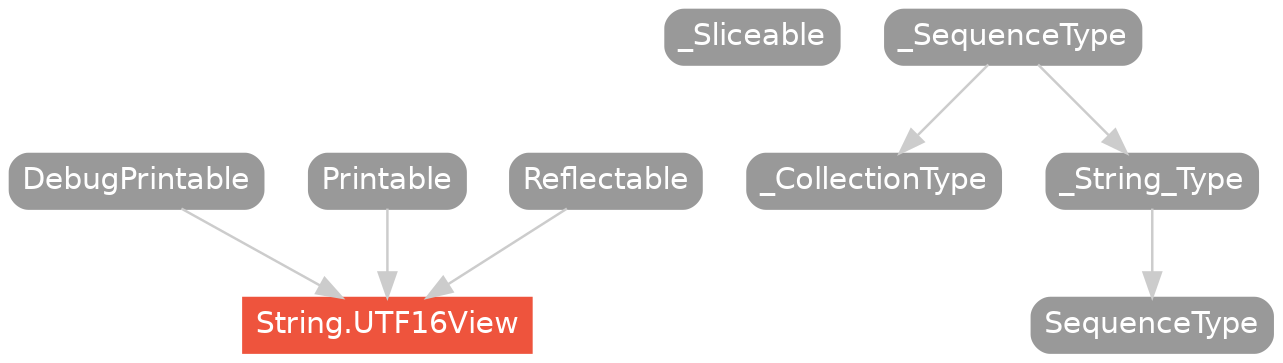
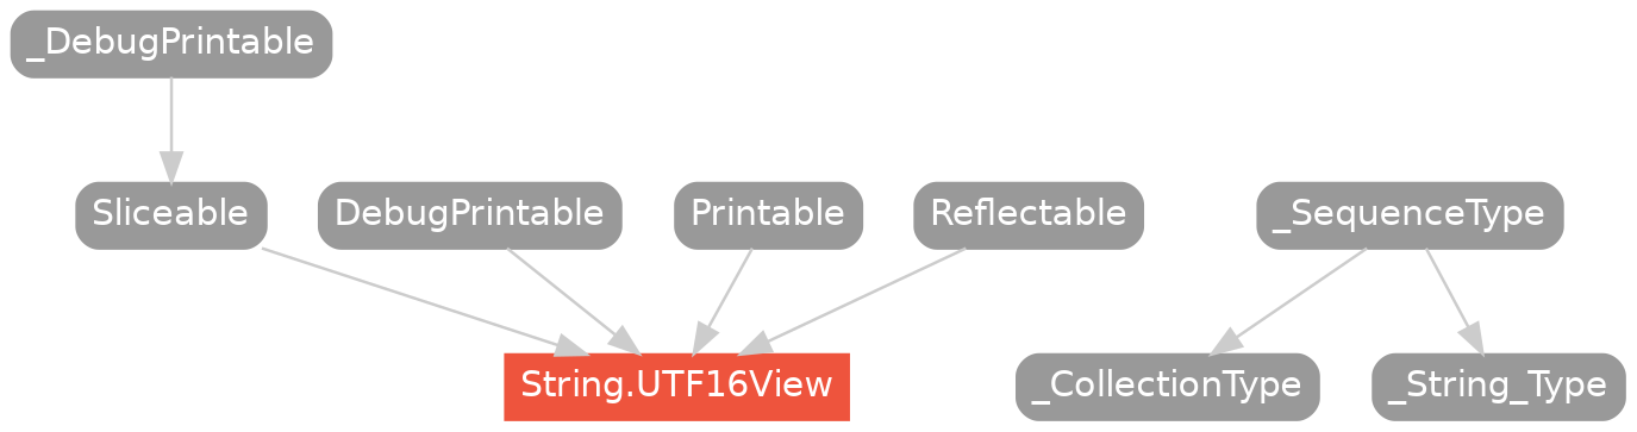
  strict digraph {
    node [color="#999999" fillcolor="#999999" fontcolor=white fontname=Helvetica fontsize=12 margin="0.07,0.05" shape=box style="filled,rounded"]
    edge [color="#cccccc"]
    "String.UTF16View" [color="#ee543d" fillcolor="#ee543d" height=0.3 style=filled]
-   _Sliceable [height=0.3]
+   _Sliceable [height=0.3 label=_DebugPrintable]
+   Sliceable [height=0.3]
    DebugPrintable [height=0.3]
    Printable [height=0.3]
    Reflectable [height=0.3]
-   SequenceType [height=0.3]
    _CollectionType [height=0.3]
    _SequenceType [height=0.3]
    n10 [height=0.3 label=_String_Type]
    subgraph sub_1 {
      rank=max
      "String.UTF16View"
    }
+   _Sliceable -> Sliceable
+   Sliceable -> "String.UTF16View"
    DebugPrintable -> "String.UTF16View"
    Printable -> "String.UTF16View"
    Reflectable -> "String.UTF16View"
    _SequenceType -> _CollectionType
    _SequenceType -> n10
-   n10 -> SequenceType
  }
